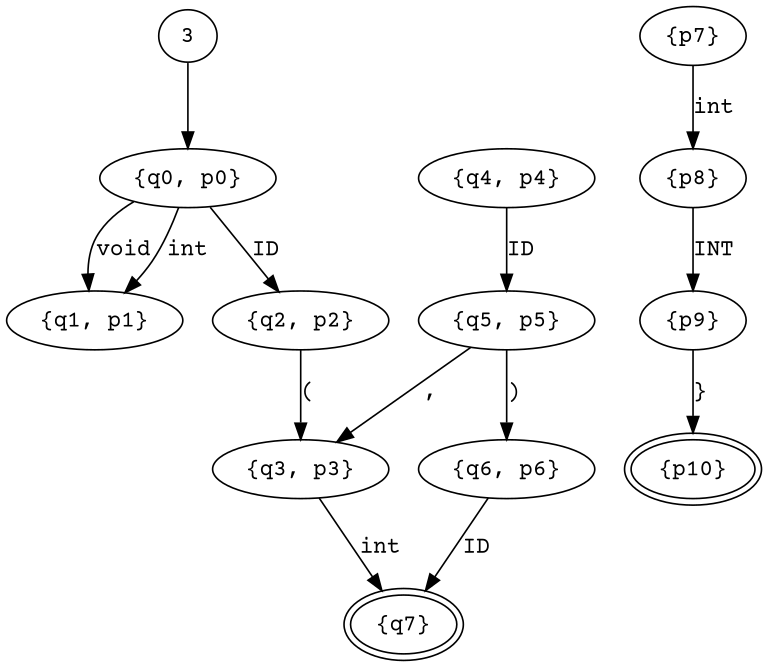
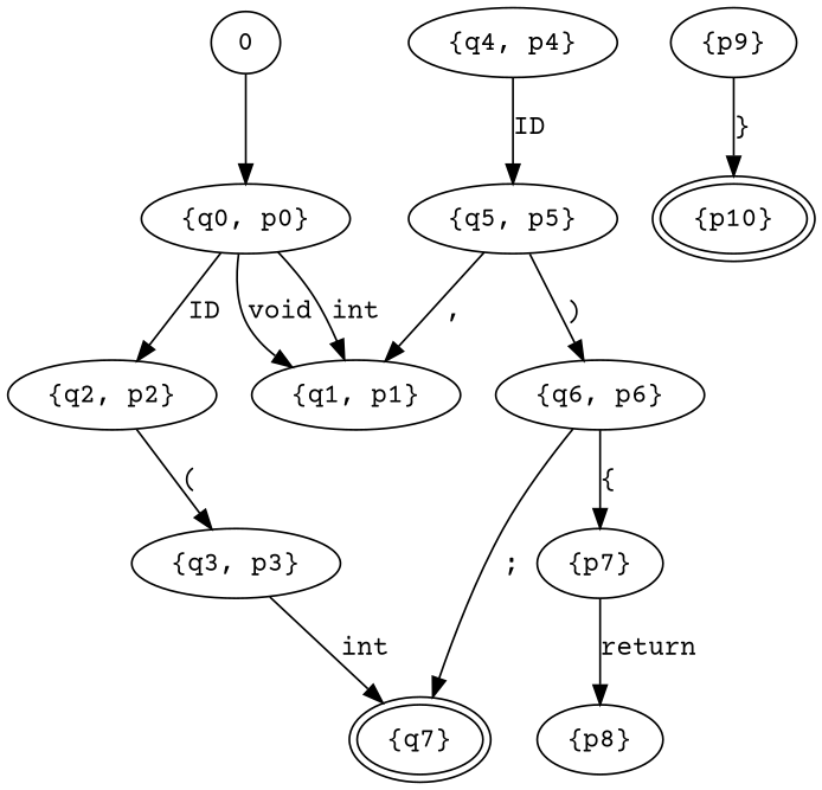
  digraph {
    fontname="Courier Prime"
    rankdir=TB
    node [fontname="Courier Prime"]
    edge [fontname="Courier Prime"]
-   0 [height=0.00001 width=0.00001 label=3]
+   0 [height=0.00001 width=0.00001]
    n2 [label="{q0, p0}"]
    n3 [label="{q1, p1}"]
    n4 [label="{q2, p2}"]
    n5 [label="{q3, p3}"]
    n6 [label="{q7}" peripheries=2]
    n7 [label="{q4, p4}"]
    n8 [label="{q5, p5}"]
    n9 [label="{q6, p6}"]
    n10 [label="{p7}"]
    n11 [label="{p8}"]
    n12 [label="{p9}"]
    n13 [label="{p10}" peripheries=2]
    0 -> n2
    n2 -> n3 [label=void]
    n2 -> n3 [label=int]
    n2 -> n4 [label=ID]
    n4 -> n5 [label="("]
    n5 -> n6 [label=int]
    n7 -> n8 [label=ID]
-   n8 -> n5 [label=","]
+   n8 -> n3 [label=","]
    n8 -> n9 [label=")"]
-   n9 -> n6 [label=ID]
-   n10 -> n11 [label=int]
-   n11 -> n12 [label=INT]
+   n9 -> n6 [label=";"]
+   n9 -> n10 [label="{"]
+   n10 -> n11 [label=return]
    n12 -> n13 [label="}"]
  }
